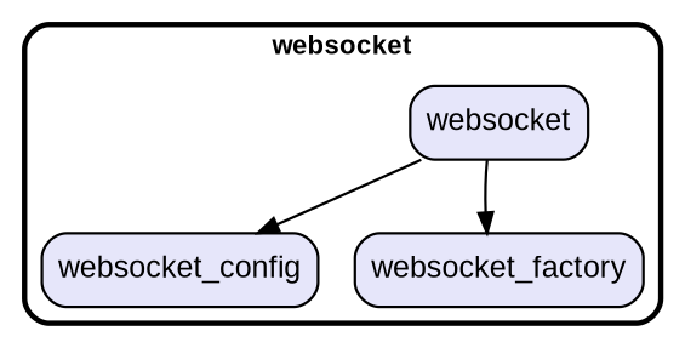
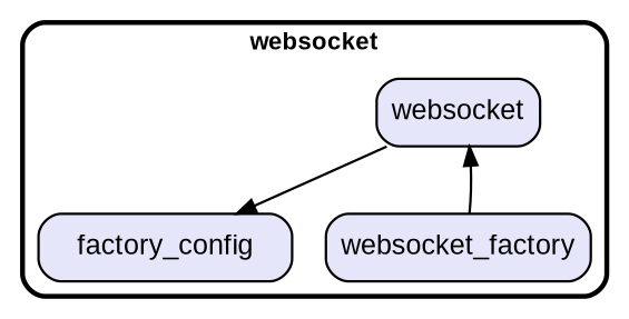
  digraph {
    fontname="Arial Black"
    fontsize=13
    penwidth=2.6
    style=rounded
    node [fillcolor=Lavender fontname=Arial fontsize=15 penwidth=1.3 shape=rect style="filled,rounded"]
    edge [penwidth=1.3]
-   n1 [label=websocket_config]
+   n1 [label=factory_config]
    n2 [label=websocket]
    n3 [label=websocket_factory]
    subgraph cluster_1 {
      label=websocket
      n1
      n2
      n3
    }
    n2 -> n1
-   n2 -> n3
+   n3 -> n2
  }
